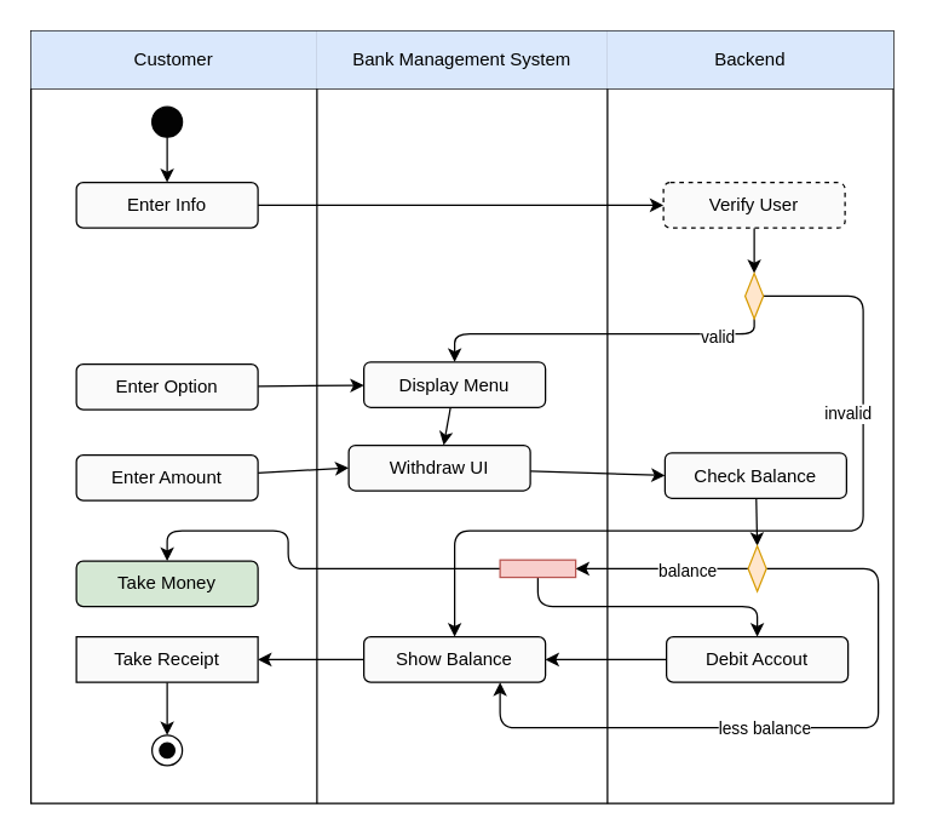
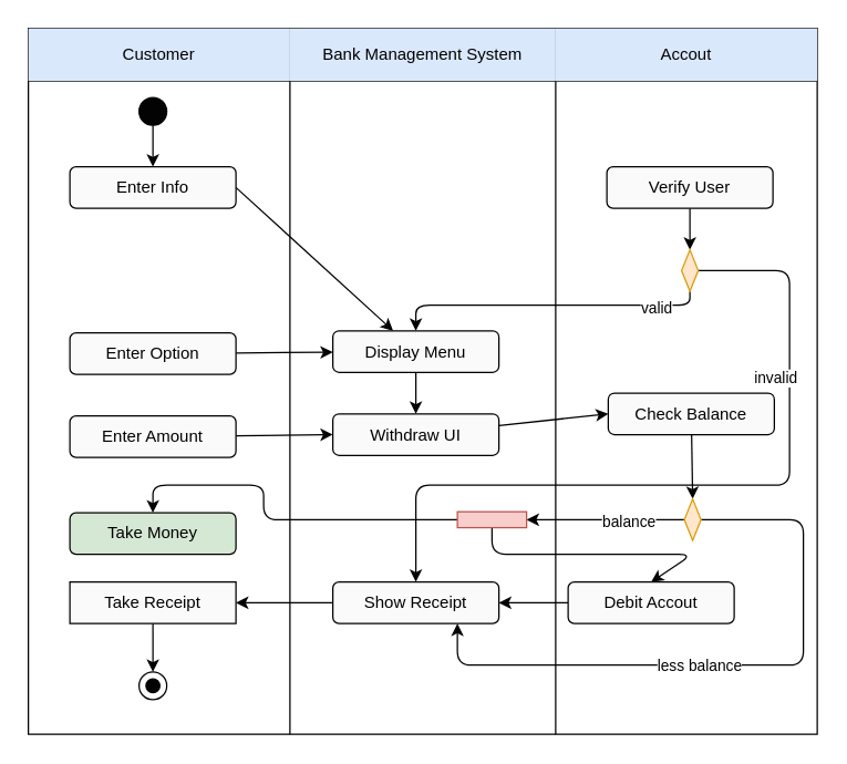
  <mxCell id="0" />
  <mxCell id="1" parent="0" />
  <mxCell id="2" value="" style="shape=table;html=1;whiteSpace=wrap;startSize=0;container=1;collapsible=0;childLayout=tableLayout;" vertex="1" parent="1"><mxGeometry x="20" y="20" width="570" height="510" as="geometry" /></mxCell>
  <mxCell id="3" value="" style="shape=tableRow;horizontal=0;startSize=0;swimlaneHead=0;swimlaneBody=0;top=0;left=0;bottom=0;right=0;collapsible=0;dropTarget=0;fillColor=none;points=[[0,0.5],[1,0.5]];portConstraint=eastwest;" vertex="1" parent="2"><mxGeometry width="570" height="38" as="geometry" /></mxCell>
  <mxCell id="4" value="Customer" style="shape=partialRectangle;html=1;whiteSpace=wrap;connectable=0;fillColor=#dae8fc;top=0;left=0;bottom=0;right=0;overflow=hidden;strokeColor=#6c8ebf;" vertex="1" parent="3"><mxGeometry width="189" height="38" as="geometry"><mxRectangle width="189" height="38" as="alternateBounds" /></mxGeometry></mxCell>
  <mxCell id="5" value="Bank Management System" style="shape=partialRectangle;html=1;whiteSpace=wrap;connectable=0;fillColor=#dae8fc;top=0;left=0;bottom=0;right=0;overflow=hidden;strokeColor=#6c8ebf;" vertex="1" parent="3"><mxGeometry x="189" width="192" height="38" as="geometry"><mxRectangle width="192" height="38" as="alternateBounds" /></mxGeometry></mxCell>
- <mxCell id="6" value="Backend" style="shape=partialRectangle;html=1;whiteSpace=wrap;connectable=0;fillColor=#dae8fc;top=0;left=0;bottom=0;right=0;overflow=hidden;strokeColor=#6c8ebf;" vertex="1" parent="3"><mxGeometry x="381" width="189" height="38" as="geometry"><mxRectangle width="189" height="38" as="alternateBounds" /></mxGeometry></mxCell>
+ <mxCell id="6" value="Accout" style="shape=partialRectangle;html=1;whiteSpace=wrap;connectable=0;fillColor=#dae8fc;top=0;left=0;bottom=0;right=0;overflow=hidden;strokeColor=#6c8ebf;" vertex="1" parent="3"><mxGeometry x="381" width="189" height="38" as="geometry"><mxRectangle width="189" height="38" as="alternateBounds" /></mxGeometry></mxCell>
  <mxCell id="7" value="" style="shape=tableRow;horizontal=0;startSize=0;swimlaneHead=0;swimlaneBody=0;top=0;left=0;bottom=0;right=0;collapsible=0;dropTarget=0;fillColor=none;points=[[0,0.5],[1,0.5]];portConstraint=eastwest;" vertex="1" parent="2"><mxGeometry y="38" width="570" height="472" as="geometry" /></mxCell>
  <mxCell id="8" value="" style="shape=partialRectangle;html=1;whiteSpace=wrap;connectable=0;fillColor=none;top=0;left=0;bottom=0;right=0;overflow=hidden;" vertex="1" parent="7"><mxGeometry width="189" height="472" as="geometry"><mxRectangle width="189" height="472" as="alternateBounds" /></mxGeometry></mxCell>
  <mxCell id="9" value="" style="shape=partialRectangle;html=1;whiteSpace=wrap;connectable=0;fillColor=none;top=0;left=0;bottom=0;right=0;overflow=hidden;" vertex="1" parent="7"><mxGeometry x="189" width="192" height="472" as="geometry"><mxRectangle width="192" height="472" as="alternateBounds" /></mxGeometry></mxCell>
  <mxCell id="10" value="" style="shape=partialRectangle;html=1;whiteSpace=wrap;connectable=0;fillColor=none;top=0;left=0;bottom=0;right=0;overflow=hidden;pointerEvents=1;" vertex="1" parent="7"><mxGeometry x="381" width="189" height="472" as="geometry"><mxRectangle width="189" height="472" as="alternateBounds" /></mxGeometry></mxCell>
  <mxCell id="11" style="edgeStyle=none;html=1;" edge="1" parent="1" source="12" target="13"><mxGeometry relative="1" as="geometry" /></mxCell>
  <mxCell id="12" value="" style="ellipse;whiteSpace=wrap;html=1;fillColor=#030303;" vertex="1" parent="1"><mxGeometry x="100" y="70" width="20" height="20" as="geometry" /></mxCell>
  <mxCell id="13" value="Enter Info" style="whiteSpace=wrap;html=1;fillColor=#FAFAFA;rounded=1;" vertex="1" parent="1"><mxGeometry x="50" y="120" width="120" height="30" as="geometry" /></mxCell>
- <mxCell id="14" style="edgeStyle=none;html=1;entryX=0;entryY=0.5;entryDx=0;entryDy=0;exitX=1;exitY=0.5;exitDx=0;exitDy=0;" edge="1" parent="1" source="13" target="20"><mxGeometry relative="1" as="geometry"><mxPoint x="360" y="135" as="sourcePoint" /></mxGeometry></mxCell>
+ <mxCell id="14" style="edgeStyle=none;html=1;exitX=1;exitY=0.5;exitDx=0;exitDy=0;" edge="1" parent="1" source="13" target="16"><mxGeometry relative="1" as="geometry"><mxPoint x="360" y="135" as="sourcePoint" /></mxGeometry></mxCell>
  <mxCell id="15" style="edgeStyle=none;html=1;" edge="1" parent="1" source="16" target="29"><mxGeometry relative="1" as="geometry" /></mxCell>
  <mxCell id="16" value="Display Menu" style="whiteSpace=wrap;html=1;fillColor=#FAFAFA;rounded=1;" vertex="1" parent="1"><mxGeometry x="240" y="238.5" width="120" height="30" as="geometry" /></mxCell>
  <mxCell id="17" style="edgeStyle=none;html=1;" edge="1" parent="1" source="18" target="16"><mxGeometry relative="1" as="geometry" /></mxCell>
  <mxCell id="18" value="Enter Option" style="whiteSpace=wrap;html=1;fillColor=#FAFAFA;rounded=1;" vertex="1" parent="1"><mxGeometry x="50" y="240" width="120" height="30" as="geometry" /></mxCell>
  <mxCell id="19" style="edgeStyle=none;html=1;" edge="1" parent="1" source="20" target="25"><mxGeometry relative="1" as="geometry" /></mxCell>
- <mxCell id="20" value="Verify User" style="whiteSpace=wrap;html=1;fillColor=#FAFAFA;rounded=1;dashed=1;" vertex="1" parent="1"><mxGeometry x="438" y="120" width="120" height="30" as="geometry" /></mxCell>
+ <mxCell id="20" value="Verify User" style="whiteSpace=wrap;html=1;fillColor=#FAFAFA;rounded=1;" vertex="1" parent="1"><mxGeometry x="438" y="120" width="120" height="30" as="geometry" /></mxCell>
  <mxCell id="21" style="edgeStyle=none;html=1;entryX=0.5;entryY=0;entryDx=0;entryDy=0;" edge="1" parent="1" source="25" target="33"><mxGeometry relative="1" as="geometry"><Array as="points"><mxPoint x="570" y="195" /><mxPoint x="570" y="350" /><mxPoint x="300" y="350" /></Array></mxGeometry></mxCell>
  <mxCell id="22" value="invalid" style="edgeLabel;html=1;align=center;verticalAlign=middle;resizable=0;points=[];" vertex="1" connectable="0" parent="21"><mxGeometry x="-0.489" y="-1" relative="1" as="geometry"><mxPoint x="-10" as="offset" /></mxGeometry></mxCell>
  <mxCell id="23" style="edgeStyle=none;html=1;entryX=0.5;entryY=0;entryDx=0;entryDy=0;" edge="1" parent="1" source="25" target="16"><mxGeometry relative="1" as="geometry"><Array as="points"><mxPoint x="498" y="220" /><mxPoint x="300" y="220" /></Array></mxGeometry></mxCell>
  <mxCell id="24" value="valid" style="edgeLabel;html=1;align=center;verticalAlign=middle;resizable=0;points=[];" vertex="1" connectable="0" parent="23"><mxGeometry x="-0.67" y="1" relative="1" as="geometry"><mxPoint x="2" as="offset" /></mxGeometry></mxCell>
  <mxCell id="25" value="" style="rhombus;whiteSpace=wrap;html=1;fillColor=#ffe6cc;strokeColor=#d79b00;" vertex="1" parent="1"><mxGeometry x="492" y="180" width="12" height="30" as="geometry" /></mxCell>
  <mxCell id="26" style="edgeStyle=none;html=1;" edge="1" parent="1" source="27" target="33"><mxGeometry relative="1" as="geometry" /></mxCell>
- <mxCell id="27" value="Debit Accout" style="whiteSpace=wrap;html=1;fillColor=#FAFAFA;rounded=1;" vertex="1" parent="1"><mxGeometry x="440" y="420" width="120" height="30" as="geometry" /></mxCell>
+ <mxCell id="27" value="Debit Accout" style="whiteSpace=wrap;html=1;fillColor=#FAFAFA;rounded=1;" vertex="1" parent="1"><mxGeometry x="410" y="420" width="120" height="30" as="geometry" /></mxCell>
  <mxCell id="28" style="edgeStyle=none;html=1;entryX=0;entryY=0.5;entryDx=0;entryDy=0;" edge="1" parent="1" source="29" target="39"><mxGeometry relative="1" as="geometry" /></mxCell>
- <mxCell id="29" value="Withdraw UI" style="whiteSpace=wrap;html=1;fillColor=#FAFAFA;rounded=1;" vertex="1" parent="1"><mxGeometry x="230" y="293.5" width="120" height="30" as="geometry" /></mxCell>
+ <mxCell id="29" value="Withdraw UI" style="whiteSpace=wrap;html=1;fillColor=#FAFAFA;rounded=1;" vertex="1" parent="1"><mxGeometry x="240" y="298.5" width="120" height="30" as="geometry" /></mxCell>
  <mxCell id="30" style="edgeStyle=none;html=1;entryX=0;entryY=0.5;entryDx=0;entryDy=0;" edge="1" parent="1" source="31" target="29"><mxGeometry relative="1" as="geometry" /></mxCell>
  <mxCell id="31" value="Enter Amount" style="whiteSpace=wrap;html=1;fillColor=#FAFAFA;rounded=1;" vertex="1" parent="1"><mxGeometry x="50" y="300" width="120" height="30" as="geometry" /></mxCell>
  <mxCell id="32" style="edgeStyle=none;html=1;" edge="1" parent="1" source="33" target="35"><mxGeometry relative="1" as="geometry" /></mxCell>
- <mxCell id="33" value="Show Balance" style="whiteSpace=wrap;html=1;fillColor=#FAFAFA;rounded=1;" vertex="1" parent="1"><mxGeometry x="240" y="420" width="120" height="30" as="geometry" /></mxCell>
+ <mxCell id="33" value="Show Receipt" style="whiteSpace=wrap;html=1;fillColor=#FAFAFA;rounded=1;" vertex="1" parent="1"><mxGeometry x="240" y="420" width="120" height="30" as="geometry" /></mxCell>
  <mxCell id="34" style="edgeStyle=none;html=1;entryX=0.5;entryY=0;entryDx=0;entryDy=0;" edge="1" parent="1" source="35" target="37"><mxGeometry relative="1" as="geometry" /></mxCell>
  <mxCell id="35" value="Take Receipt" style="whiteSpace=wrap;html=1;fillColor=#FAFAFA;rounded=0;" vertex="1" parent="1"><mxGeometry x="50" y="420" width="120" height="30" as="geometry" /></mxCell>
  <mxCell id="36" value="" style="ellipse;whiteSpace=wrap;html=1;fillColor=#030303;" vertex="1" parent="1"><mxGeometry x="105" y="490" width="10" height="10" as="geometry" /></mxCell>
  <mxCell id="37" value="" style="ellipse;whiteSpace=wrap;html=1;fillColor=none;" vertex="1" parent="1"><mxGeometry x="100" y="485" width="20" height="20" as="geometry" /></mxCell>
  <mxCell id="38" style="edgeStyle=none;html=1;entryX=0.5;entryY=0;entryDx=0;entryDy=0;" edge="1" parent="1" source="39" target="44"><mxGeometry relative="1" as="geometry" /></mxCell>
- <mxCell id="39" value="Check Balance" style="whiteSpace=wrap;html=1;fillColor=#FAFAFA;rounded=1;" vertex="1" parent="1"><mxGeometry x="439" y="298.5" width="120" height="30" as="geometry" /></mxCell>
+ <mxCell id="39" value="Check Balance" style="whiteSpace=wrap;html=1;fillColor=#FAFAFA;rounded=1;" vertex="1" parent="1"><mxGeometry x="439" y="283.5" width="120" height="30" as="geometry" /></mxCell>
  <mxCell id="40" style="edgeStyle=none;html=1;entryX=0.75;entryY=1;entryDx=0;entryDy=0;exitX=1;exitY=0.5;exitDx=0;exitDy=0;" edge="1" parent="1" source="44" target="33"><mxGeometry relative="1" as="geometry"><Array as="points"><mxPoint x="580" y="375" /><mxPoint x="580" y="480" /><mxPoint x="330" y="480" /></Array></mxGeometry></mxCell>
  <mxCell id="41" value="less balance" style="edgeLabel;html=1;align=center;verticalAlign=middle;resizable=0;points=[];" vertex="1" connectable="0" parent="40"><mxGeometry x="-0.439" y="1" relative="1" as="geometry"><mxPoint x="-77" y="50" as="offset" /></mxGeometry></mxCell>
  <mxCell id="42" style="edgeStyle=none;html=1;exitX=0;exitY=0.5;exitDx=0;exitDy=0;entryX=1;entryY=0.5;entryDx=0;entryDy=0;" edge="1" parent="1" source="44" target="48"><mxGeometry relative="1" as="geometry" /></mxCell>
  <mxCell id="43" value="balance" style="edgeLabel;html=1;align=center;verticalAlign=middle;resizable=0;points=[];" vertex="1" connectable="0" parent="42"><mxGeometry x="-0.273" y="1" relative="1" as="geometry"><mxPoint as="offset" /></mxGeometry></mxCell>
  <mxCell id="44" value="" style="rhombus;whiteSpace=wrap;html=1;fillColor=#ffe6cc;strokeColor=#d79b00;" vertex="1" parent="1"><mxGeometry x="494" y="360" width="12" height="30" as="geometry" /></mxCell>
  <mxCell id="45" value="Take Money" style="whiteSpace=wrap;html=1;fillColor=#d5e8d4;rounded=1;" vertex="1" parent="1"><mxGeometry x="50" y="370" width="120" height="30" as="geometry" /></mxCell>
  <mxCell id="46" style="edgeStyle=none;html=1;exitX=0.5;exitY=1;exitDx=0;exitDy=0;entryX=0.5;entryY=0;entryDx=0;entryDy=0;" edge="1" parent="1" source="48" target="27"><mxGeometry relative="1" as="geometry"><Array as="points"><mxPoint x="355" y="400" /><mxPoint x="500" y="400" /></Array></mxGeometry></mxCell>
  <mxCell id="47" style="edgeStyle=none;html=1;exitX=0;exitY=0.5;exitDx=0;exitDy=0;entryX=0.5;entryY=0;entryDx=0;entryDy=0;" edge="1" parent="1" source="48" target="45"><mxGeometry relative="1" as="geometry"><Array as="points"><mxPoint x="190" y="375" /><mxPoint x="190" y="350" /><mxPoint x="110" y="350" /></Array></mxGeometry></mxCell>
  <mxCell id="48" value="" style="whiteSpace=wrap;html=1;fillColor=#f8cecc;strokeColor=#b85450;" vertex="1" parent="1"><mxGeometry x="330" y="369.25" width="50" height="11.5" as="geometry" /></mxCell>
